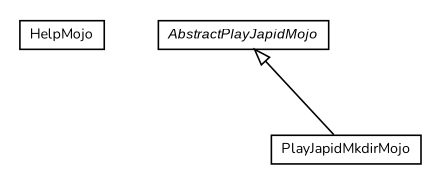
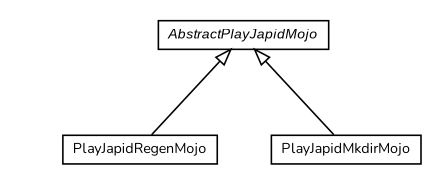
  digraph {
    fontname=Nunito
    nodesep=0.25
    ranksep=0.5
    node [fontcolor=black fontname=Nunito fontsize=9.0 shape=plaintext]
    edge [arrowtail=empty dir=back fontname=Nunito fontsize=10 headport=p labelfontname=arial labelfontsize=10 tailport=p]
-   n1 [label=<<table title="com.google.code.play.japid.HelpMojo" border="0" cellborder="1" cellspacing="0" cellpadding="2" port="p" href="./HelpMojo.html"> 		<tr><td><table border="0" cellspacing="0" cellpadding="1"> <tr><td align="center" balign="center"> HelpMojo </td></tr> 		</table></td></tr> 		</table>>]
+   n2 [label=<<table title="com.google.code.play.japid.PlayJapidRegenMojo" border="0" cellborder="1" cellspacing="0" cellpadding="2" port="p" href="./PlayJapidRegenMojo.html"> 		<tr><td><table border="0" cellspacing="0" cellpadding="1"> <tr><td align="center" balign="center"> PlayJapidRegenMojo </td></tr> 		</table></td></tr> 		</table>>]
    n3 [label=<<table title="com.google.code.play.japid.PlayJapidMkdirMojo" border="0" cellborder="1" cellspacing="0" cellpadding="2" port="p" href="./PlayJapidMkdirMojo.html"> 		<tr><td><table border="0" cellspacing="0" cellpadding="1"> <tr><td align="center" balign="center"> PlayJapidMkdirMojo </td></tr> 		</table></td></tr> 		</table>>]
    n4 [label=<<table title="com.google.code.play.japid.AbstractPlayJapidMojo" border="0" cellborder="1" cellspacing="0" cellpadding="2" port="p" href="./AbstractPlayJapidMojo.html"> 		<tr><td><table border="0" cellspacing="0" cellpadding="1"> <tr><td align="center" balign="center"><font face="arial italic"> AbstractPlayJapidMojo </font></td></tr> 		</table></td></tr> 		</table>>]
+   n4 -> n2
    n4 -> n3
  }
